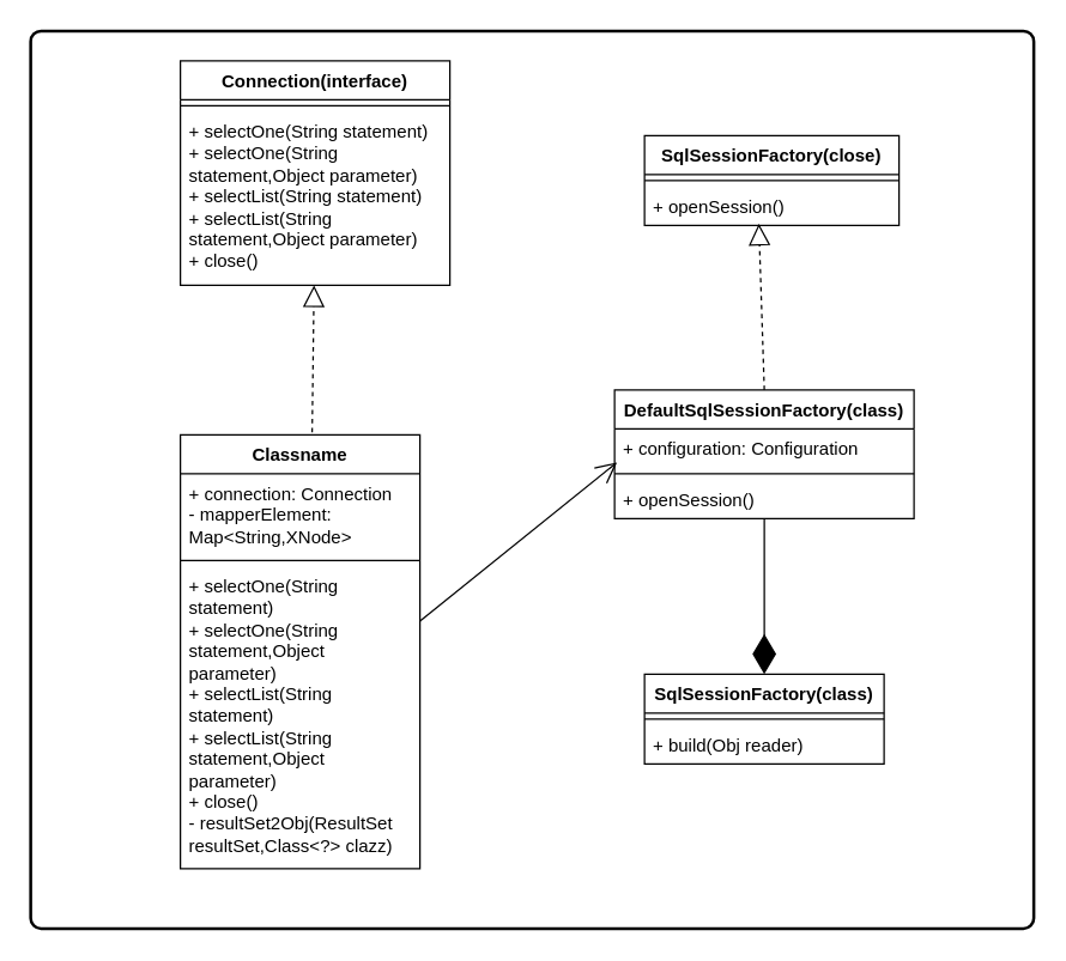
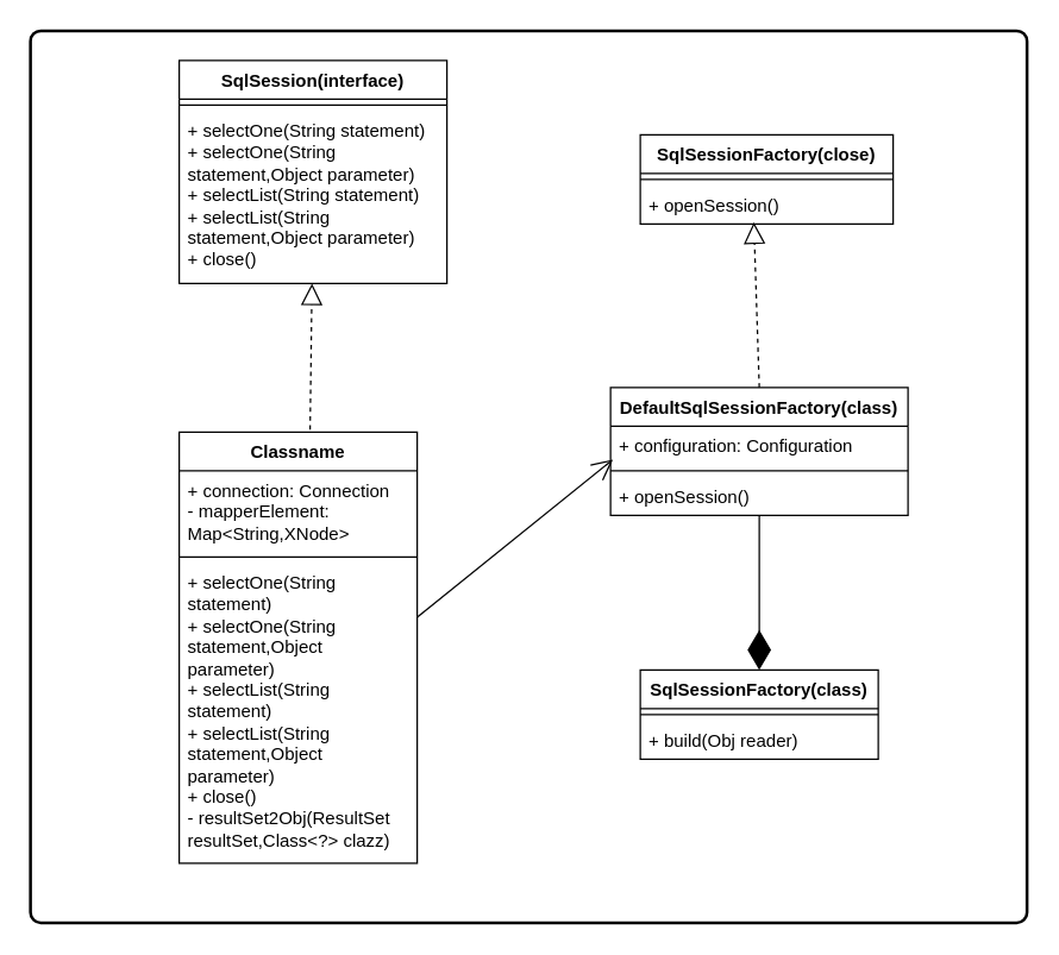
  <mxCell id="0" />
  <mxCell id="1" parent="0" />
  <mxCell id="2" value="" style="rounded=1;whiteSpace=wrap;html=1;absoluteArcSize=1;arcSize=14;strokeWidth=2;" parent="1" vertex="1"><mxGeometry x="20" y="20" width="670" height="600" as="geometry" /></mxCell>
- <mxCell id="3" value="Connection(interface)" style="swimlane;fontStyle=1;align=center;verticalAlign=top;childLayout=stackLayout;horizontal=1;startSize=26;horizontalStack=0;resizeParent=1;resizeParentMax=0;resizeLast=0;collapsible=1;marginBottom=0;whiteSpace=wrap;html=1;" parent="1" vertex="1"><mxGeometry x="120" y="40" width="180" height="150" as="geometry" /></mxCell>
+ <mxCell id="3" value="SqlSession(interface)" style="swimlane;fontStyle=1;align=center;verticalAlign=top;childLayout=stackLayout;horizontal=1;startSize=26;horizontalStack=0;resizeParent=1;resizeParentMax=0;resizeLast=0;collapsible=1;marginBottom=0;whiteSpace=wrap;html=1;" parent="1" vertex="1"><mxGeometry x="120" y="40" width="180" height="150" as="geometry" /></mxCell>
  <mxCell id="4" value="" style="line;strokeWidth=1;fillColor=none;align=left;verticalAlign=middle;spacingTop=-1;spacingLeft=3;spacingRight=3;rotatable=0;labelPosition=right;points=[];portConstraint=eastwest;strokeColor=inherit;" parent="3" vertex="1"><mxGeometry y="26" width="180" height="8" as="geometry" /></mxCell>
  <mxCell id="5" value="+ selectOne(String statement)&lt;div&gt;+ selectOne(String statement,Object parameter)&lt;/div&gt;&lt;div&gt;+ selectList(String statement)&lt;/div&gt;&lt;div&gt;+ selectList(String statement,Object parameter)&lt;/div&gt;&lt;div&gt;+ close()&lt;/div&gt;" style="text;strokeColor=none;fillColor=none;align=left;verticalAlign=top;spacingLeft=4;spacingRight=4;overflow=hidden;rotatable=0;points=[[0,0.5],[1,0.5]];portConstraint=eastwest;whiteSpace=wrap;html=1;" parent="3" vertex="1"><mxGeometry y="34" width="180" height="116" as="geometry" /></mxCell>
  <mxCell id="6" value="Classname" style="swimlane;fontStyle=1;align=center;verticalAlign=top;childLayout=stackLayout;horizontal=1;startSize=26;horizontalStack=0;resizeParent=1;resizeParentMax=0;resizeLast=0;collapsible=1;marginBottom=0;whiteSpace=wrap;html=1;" parent="1" vertex="1"><mxGeometry x="120" y="290" width="160" height="290" as="geometry" /></mxCell>
  <mxCell id="7" value="+ connection: Connection&lt;div&gt;- mapperElement: Map&amp;lt;String,XNode&amp;gt;&lt;/div&gt;" style="text;strokeColor=none;fillColor=none;align=left;verticalAlign=top;spacingLeft=4;spacingRight=4;overflow=hidden;rotatable=0;points=[[0,0.5],[1,0.5]];portConstraint=eastwest;whiteSpace=wrap;html=1;" parent="6" vertex="1"><mxGeometry y="26" width="160" height="54" as="geometry" /></mxCell>
  <mxCell id="8" value="" style="line;strokeWidth=1;fillColor=none;align=left;verticalAlign=middle;spacingTop=-1;spacingLeft=3;spacingRight=3;rotatable=0;labelPosition=right;points=[];portConstraint=eastwest;strokeColor=inherit;" parent="6" vertex="1"><mxGeometry y="80" width="160" height="8" as="geometry" /></mxCell>
  <mxCell id="9" value="+ selectOne(String statement)&lt;div&gt;+ selectOne(String statement,Object parameter)&lt;/div&gt;&lt;div&gt;+ selectList(String statement)&lt;/div&gt;&lt;div&gt;+ selectList(String statement,Object parameter)&lt;/div&gt;&lt;div&gt;+ close()&lt;/div&gt;&lt;div&gt;- resultSet2Obj(ResultSet resultSet,Class&amp;lt;?&amp;gt; clazz)&lt;/div&gt;" style="text;strokeColor=none;fillColor=none;align=left;verticalAlign=top;spacingLeft=4;spacingRight=4;overflow=hidden;rotatable=0;points=[[0,0.5],[1,0.5]];portConstraint=eastwest;whiteSpace=wrap;html=1;" parent="6" vertex="1"><mxGeometry y="88" width="160" height="202" as="geometry" /></mxCell>
  <mxCell id="10" value="DefaultSqlSessionFactory(class)" style="swimlane;fontStyle=1;align=center;verticalAlign=top;childLayout=stackLayout;horizontal=1;startSize=26;horizontalStack=0;resizeParent=1;resizeParentMax=0;resizeLast=0;collapsible=1;marginBottom=0;whiteSpace=wrap;html=1;" parent="1" vertex="1"><mxGeometry x="410" y="260" width="200" height="86" as="geometry" /></mxCell>
  <mxCell id="11" value="+ configuration: Configuration&lt;div&gt;&lt;br&gt;&lt;/div&gt;" style="text;strokeColor=none;fillColor=none;align=left;verticalAlign=top;spacingLeft=4;spacingRight=4;overflow=hidden;rotatable=0;points=[[0,0.5],[1,0.5]];portConstraint=eastwest;whiteSpace=wrap;html=1;" parent="10" vertex="1"><mxGeometry y="26" width="200" height="26" as="geometry" /></mxCell>
  <mxCell id="12" value="" style="line;strokeWidth=1;fillColor=none;align=left;verticalAlign=middle;spacingTop=-1;spacingLeft=3;spacingRight=3;rotatable=0;labelPosition=right;points=[];portConstraint=eastwest;strokeColor=inherit;" parent="10" vertex="1"><mxGeometry y="52" width="200" height="8" as="geometry" /></mxCell>
  <mxCell id="13" value="+ openSession()" style="text;strokeColor=none;fillColor=none;align=left;verticalAlign=top;spacingLeft=4;spacingRight=4;overflow=hidden;rotatable=0;points=[[0,0.5],[1,0.5]];portConstraint=eastwest;whiteSpace=wrap;html=1;" parent="10" vertex="1"><mxGeometry y="60" width="200" height="26" as="geometry" /></mxCell>
  <mxCell id="14" value="SqlSessionFactory(class)" style="swimlane;fontStyle=1;align=center;verticalAlign=top;childLayout=stackLayout;horizontal=1;startSize=26;horizontalStack=0;resizeParent=1;resizeParentMax=0;resizeLast=0;collapsible=1;marginBottom=0;whiteSpace=wrap;html=1;" parent="1" vertex="1"><mxGeometry x="430" y="450" width="160" height="60" as="geometry" /></mxCell>
  <mxCell id="15" value="" style="line;strokeWidth=1;fillColor=none;align=left;verticalAlign=middle;spacingTop=-1;spacingLeft=3;spacingRight=3;rotatable=0;labelPosition=right;points=[];portConstraint=eastwest;strokeColor=inherit;" parent="14" vertex="1"><mxGeometry y="26" width="160" height="8" as="geometry" /></mxCell>
  <mxCell id="16" value="+ build(Obj reader)" style="text;strokeColor=none;fillColor=none;align=left;verticalAlign=top;spacingLeft=4;spacingRight=4;overflow=hidden;rotatable=0;points=[[0,0.5],[1,0.5]];portConstraint=eastwest;whiteSpace=wrap;html=1;" parent="14" vertex="1"><mxGeometry y="34" width="160" height="26" as="geometry" /></mxCell>
  <mxCell id="17" value="SqlSessionFactory(close)" style="swimlane;fontStyle=1;align=center;verticalAlign=top;childLayout=stackLayout;horizontal=1;startSize=26;horizontalStack=0;resizeParent=1;resizeParentMax=0;resizeLast=0;collapsible=1;marginBottom=0;whiteSpace=wrap;html=1;" parent="1" vertex="1"><mxGeometry x="430" y="90" width="170" height="60" as="geometry" /></mxCell>
  <mxCell id="18" value="" style="line;strokeWidth=1;fillColor=none;align=left;verticalAlign=middle;spacingTop=-1;spacingLeft=3;spacingRight=3;rotatable=0;labelPosition=right;points=[];portConstraint=eastwest;strokeColor=inherit;" parent="17" vertex="1"><mxGeometry y="26" width="170" height="8" as="geometry" /></mxCell>
  <mxCell id="19" value="+ openSession()" style="text;strokeColor=none;fillColor=none;align=left;verticalAlign=top;spacingLeft=4;spacingRight=4;overflow=hidden;rotatable=0;points=[[0,0.5],[1,0.5]];portConstraint=eastwest;whiteSpace=wrap;html=1;" parent="17" vertex="1"><mxGeometry y="34" width="170" height="26" as="geometry" /></mxCell>
  <mxCell id="20" value="" style="endArrow=block;dashed=1;endFill=0;endSize=12;html=1;rounded=0;exitX=0.55;exitY=-0.006;exitDx=0;exitDy=0;exitPerimeter=0;" parent="1" source="6" target="5" edge="1"><mxGeometry width="160" relative="1" as="geometry"><mxPoint x="-30" y="490" as="sourcePoint" /><mxPoint x="130" y="490" as="targetPoint" /></mxGeometry></mxCell>
  <mxCell id="21" value="" style="endArrow=open;endFill=1;endSize=12;html=1;rounded=0;entryX=0.008;entryY=0.862;entryDx=0;entryDy=0;entryPerimeter=0;" parent="1" source="9" target="11" edge="1"><mxGeometry width="160" relative="1" as="geometry"><mxPoint x="-70" y="580" as="sourcePoint" /><mxPoint x="90" y="580" as="targetPoint" /></mxGeometry></mxCell>
  <mxCell id="22" value="" style="endArrow=diamondThin;endFill=1;endSize=24;html=1;rounded=0;entryX=0.5;entryY=0;entryDx=0;entryDy=0;" parent="1" source="13" target="14" edge="1"><mxGeometry width="160" relative="1" as="geometry"><mxPoint x="330" y="560" as="sourcePoint" /><mxPoint x="490" y="560" as="targetPoint" /></mxGeometry></mxCell>
  <mxCell id="23" value="" style="endArrow=block;dashed=1;endFill=0;endSize=12;html=1;rounded=0;exitX=0.5;exitY=0;exitDx=0;exitDy=0;entryX=0.449;entryY=0.954;entryDx=0;entryDy=0;entryPerimeter=0;" parent="1" source="10" target="19" edge="1"><mxGeometry width="160" relative="1" as="geometry"><mxPoint x="310" y="490" as="sourcePoint" /><mxPoint x="470" y="490" as="targetPoint" /></mxGeometry></mxCell>
